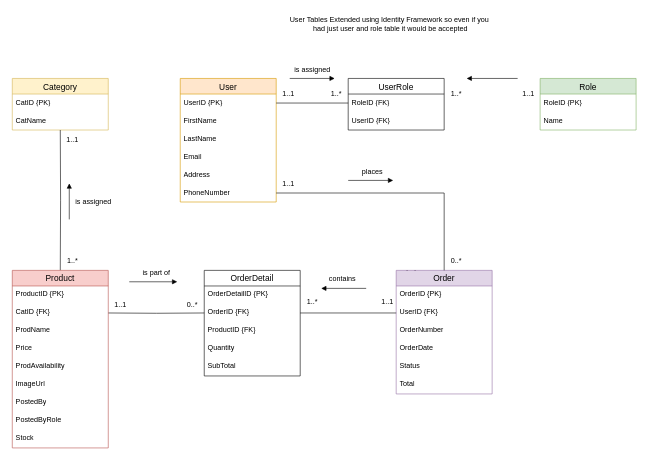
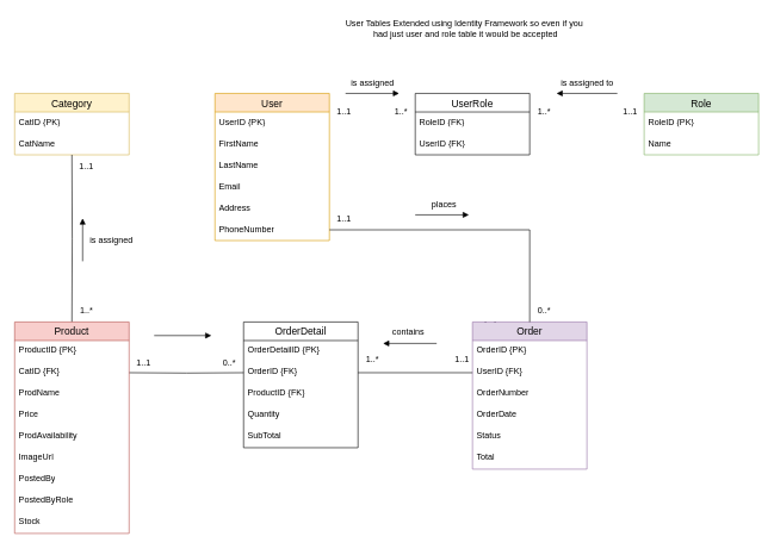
  <mxCell id="0" />
  <mxCell id="1" parent="0" />
  <mxCell id="2" value="1..1" style="text;html=1;align=center;verticalAlign=middle;resizable=0;points=[];autosize=1;strokeColor=none;fillColor=none;" vertex="1" parent="1"><mxGeometry x="180" y="493" width="40" height="30" as="geometry" /></mxCell>
  <mxCell id="3" value="1..1" style="text;html=1;align=center;verticalAlign=middle;resizable=0;points=[];autosize=1;strokeColor=none;fillColor=none;" vertex="1" parent="1"><mxGeometry x="665" y="439" width="40" height="30" as="geometry" /></mxCell>
  <mxCell id="4" value="Category" style="swimlane;fontStyle=0;childLayout=stackLayout;horizontal=1;startSize=26;horizontalStack=0;resizeParent=1;resizeParentMax=0;resizeLast=0;collapsible=1;marginBottom=0;align=center;fontSize=14;fillColor=#fff2cc;strokeColor=#d6b656;" vertex="1" parent="1"><mxGeometry x="20" y="130" width="160" height="86" as="geometry" /></mxCell>
  <mxCell id="5" value="CatID {PK}" style="text;strokeColor=none;fillColor=none;spacingLeft=4;spacingRight=4;overflow=hidden;rotatable=0;points=[[0,0.5],[1,0.5]];portConstraint=eastwest;fontSize=12;whiteSpace=wrap;html=1;" vertex="1" parent="4"><mxGeometry y="26" width="160" height="30" as="geometry" /></mxCell>
  <mxCell id="6" value="CatName" style="text;strokeColor=none;fillColor=none;spacingLeft=4;spacingRight=4;overflow=hidden;rotatable=0;points=[[0,0.5],[1,0.5]];portConstraint=eastwest;fontSize=12;whiteSpace=wrap;html=1;" vertex="1" parent="4"><mxGeometry y="56" width="160" height="30" as="geometry" /></mxCell>
  <mxCell id="7" value="Order" style="swimlane;fontStyle=0;childLayout=stackLayout;horizontal=1;startSize=26;horizontalStack=0;resizeParent=1;resizeParentMax=0;resizeLast=0;collapsible=1;marginBottom=0;align=center;fontSize=14;fillColor=#e1d5e7;strokeColor=#9673a6;" vertex="1" parent="1"><mxGeometry x="660" y="450" width="160" height="206" as="geometry" /></mxCell>
  <mxCell id="8" value="OrderID {PK}" style="text;strokeColor=none;fillColor=none;spacingLeft=4;spacingRight=4;overflow=hidden;rotatable=0;points=[[0,0.5],[1,0.5]];portConstraint=eastwest;fontSize=12;whiteSpace=wrap;html=1;" vertex="1" parent="7"><mxGeometry y="26" width="160" height="30" as="geometry" /></mxCell>
  <mxCell id="9" value="UserID {FK}" style="text;strokeColor=none;fillColor=none;spacingLeft=4;spacingRight=4;overflow=hidden;rotatable=0;points=[[0,0.5],[1,0.5]];portConstraint=eastwest;fontSize=12;whiteSpace=wrap;html=1;" vertex="1" parent="7"><mxGeometry y="56" width="160" height="30" as="geometry" /></mxCell>
  <mxCell id="10" value="OrderNumber" style="text;strokeColor=none;fillColor=none;spacingLeft=4;spacingRight=4;overflow=hidden;rotatable=0;points=[[0,0.5],[1,0.5]];portConstraint=eastwest;fontSize=12;whiteSpace=wrap;html=1;" vertex="1" parent="7"><mxGeometry y="86" width="160" height="30" as="geometry" /></mxCell>
  <mxCell id="11" value="OrderDate" style="text;strokeColor=none;fillColor=none;spacingLeft=4;spacingRight=4;overflow=hidden;rotatable=0;points=[[0,0.5],[1,0.5]];portConstraint=eastwest;fontSize=12;whiteSpace=wrap;html=1;" vertex="1" parent="7"><mxGeometry y="116" width="160" height="30" as="geometry" /></mxCell>
  <mxCell id="12" value="Status" style="text;strokeColor=none;fillColor=none;spacingLeft=4;spacingRight=4;overflow=hidden;rotatable=0;points=[[0,0.5],[1,0.5]];portConstraint=eastwest;fontSize=12;whiteSpace=wrap;html=1;" vertex="1" parent="7"><mxGeometry y="146" width="160" height="30" as="geometry" /></mxCell>
  <mxCell id="13" value="Total" style="text;strokeColor=none;fillColor=none;spacingLeft=4;spacingRight=4;overflow=hidden;rotatable=0;points=[[0,0.5],[1,0.5]];portConstraint=eastwest;fontSize=12;whiteSpace=wrap;html=1;" vertex="1" parent="7"><mxGeometry y="176" width="160" height="30" as="geometry" /></mxCell>
  <mxCell id="14" value="OrderDetail" style="swimlane;fontStyle=0;childLayout=stackLayout;horizontal=1;startSize=26;horizontalStack=0;resizeParent=1;resizeParentMax=0;resizeLast=0;collapsible=1;marginBottom=0;align=center;fontSize=14;" vertex="1" parent="1"><mxGeometry x="340" y="450" width="160" height="176" as="geometry" /></mxCell>
  <mxCell id="15" value="OrderDetailID {PK}" style="text;strokeColor=none;fillColor=none;spacingLeft=4;spacingRight=4;overflow=hidden;rotatable=0;points=[[0,0.5],[1,0.5]];portConstraint=eastwest;fontSize=12;whiteSpace=wrap;html=1;" vertex="1" parent="14"><mxGeometry y="26" width="160" height="30" as="geometry" /></mxCell>
  <mxCell id="16" value="OrderID {FK}" style="text;strokeColor=none;fillColor=none;spacingLeft=4;spacingRight=4;overflow=hidden;rotatable=0;points=[[0,0.5],[1,0.5]];portConstraint=eastwest;fontSize=12;whiteSpace=wrap;html=1;" vertex="1" parent="14"><mxGeometry y="56" width="160" height="30" as="geometry" /></mxCell>
  <mxCell id="17" value="ProductID {FK}" style="text;strokeColor=none;fillColor=none;spacingLeft=4;spacingRight=4;overflow=hidden;rotatable=0;points=[[0,0.5],[1,0.5]];portConstraint=eastwest;fontSize=12;whiteSpace=wrap;html=1;" vertex="1" parent="14"><mxGeometry y="86" width="160" height="30" as="geometry" /></mxCell>
  <mxCell id="18" value="Quantity" style="text;strokeColor=none;fillColor=none;spacingLeft=4;spacingRight=4;overflow=hidden;rotatable=0;points=[[0,0.5],[1,0.5]];portConstraint=eastwest;fontSize=12;whiteSpace=wrap;html=1;" vertex="1" parent="14"><mxGeometry y="116" width="160" height="30" as="geometry" /></mxCell>
  <mxCell id="19" value="SubTotal" style="text;strokeColor=none;fillColor=none;spacingLeft=4;spacingRight=4;overflow=hidden;rotatable=0;points=[[0,0.5],[1,0.5]];portConstraint=eastwest;fontSize=12;whiteSpace=wrap;html=1;" vertex="1" parent="14"><mxGeometry y="146" width="160" height="30" as="geometry" /></mxCell>
  <mxCell id="20" value="User" style="swimlane;fontStyle=0;childLayout=stackLayout;horizontal=1;startSize=26;horizontalStack=0;resizeParent=1;resizeParentMax=0;resizeLast=0;collapsible=1;marginBottom=0;align=center;fontSize=14;fillColor=#ffe6cc;strokeColor=#d79b00;" vertex="1" parent="1"><mxGeometry x="300" y="130" width="160" height="206" as="geometry" /></mxCell>
  <mxCell id="21" value="UserID {PK}" style="text;strokeColor=none;fillColor=none;spacingLeft=4;spacingRight=4;overflow=hidden;rotatable=0;points=[[0,0.5],[1,0.5]];portConstraint=eastwest;fontSize=12;whiteSpace=wrap;html=1;" vertex="1" parent="20"><mxGeometry y="26" width="160" height="30" as="geometry" /></mxCell>
  <mxCell id="22" value="FirstName" style="text;strokeColor=none;fillColor=none;spacingLeft=4;spacingRight=4;overflow=hidden;rotatable=0;points=[[0,0.5],[1,0.5]];portConstraint=eastwest;fontSize=12;whiteSpace=wrap;html=1;" vertex="1" parent="20"><mxGeometry y="56" width="160" height="30" as="geometry" /></mxCell>
  <mxCell id="23" value="LastName" style="text;strokeColor=none;fillColor=none;spacingLeft=4;spacingRight=4;overflow=hidden;rotatable=0;points=[[0,0.5],[1,0.5]];portConstraint=eastwest;fontSize=12;whiteSpace=wrap;html=1;" vertex="1" parent="20"><mxGeometry y="86" width="160" height="30" as="geometry" /></mxCell>
  <mxCell id="24" value="Email" style="text;strokeColor=none;fillColor=none;spacingLeft=4;spacingRight=4;overflow=hidden;rotatable=0;points=[[0,0.5],[1,0.5]];portConstraint=eastwest;fontSize=12;whiteSpace=wrap;html=1;" vertex="1" parent="20"><mxGeometry y="116" width="160" height="30" as="geometry" /></mxCell>
  <mxCell id="25" value="Address" style="text;strokeColor=none;fillColor=none;spacingLeft=4;spacingRight=4;overflow=hidden;rotatable=0;points=[[0,0.5],[1,0.5]];portConstraint=eastwest;fontSize=12;whiteSpace=wrap;html=1;" vertex="1" parent="20"><mxGeometry y="146" width="160" height="30" as="geometry" /></mxCell>
  <mxCell id="26" value="PhoneNumber" style="text;strokeColor=none;fillColor=none;spacingLeft=4;spacingRight=4;overflow=hidden;rotatable=0;points=[[0,0.5],[1,0.5]];portConstraint=eastwest;fontSize=12;whiteSpace=wrap;html=1;" vertex="1" parent="20"><mxGeometry y="176" width="160" height="30" as="geometry" /></mxCell>
  <mxCell id="27" value="Role" style="swimlane;fontStyle=0;childLayout=stackLayout;horizontal=1;startSize=26;horizontalStack=0;resizeParent=1;resizeParentMax=0;resizeLast=0;collapsible=1;marginBottom=0;align=center;fontSize=14;fillColor=#d5e8d4;strokeColor=#82b366;" vertex="1" parent="1"><mxGeometry x="900" y="130" width="160" height="86" as="geometry" /></mxCell>
  <mxCell id="28" value="RoleID {PK}" style="text;strokeColor=none;fillColor=none;spacingLeft=4;spacingRight=4;overflow=hidden;rotatable=0;points=[[0,0.5],[1,0.5]];portConstraint=eastwest;fontSize=12;whiteSpace=wrap;html=1;" vertex="1" parent="27"><mxGeometry y="26" width="160" height="30" as="geometry" /></mxCell>
  <mxCell id="29" value="Name" style="text;strokeColor=none;fillColor=none;spacingLeft=4;spacingRight=4;overflow=hidden;rotatable=0;points=[[0,0.5],[1,0.5]];portConstraint=eastwest;fontSize=12;whiteSpace=wrap;html=1;" vertex="1" parent="27"><mxGeometry y="56" width="160" height="30" as="geometry" /></mxCell>
  <mxCell id="30" style="edgeStyle=orthogonalEdgeStyle;rounded=0;orthogonalLoop=1;jettySize=auto;html=1;exitX=0.5;exitY=0;exitDx=0;exitDy=0;entryX=0.5;entryY=1;entryDx=0;entryDy=0;endArrow=none;endFill=0;" edge="1" parent="1" target="4"><mxGeometry relative="1" as="geometry"><mxPoint x="100" y="450" as="sourcePoint" /><mxPoint x="100" y="245.61" as="targetPoint" /></mxGeometry></mxCell>
  <mxCell id="31" value="User Tables Extended using Identity Framework so even if you&amp;nbsp;&lt;div&gt;had just user and role table it would be accepted&lt;/div&gt;" style="text;html=1;align=center;verticalAlign=middle;resizable=0;points=[];autosize=1;strokeColor=none;fillColor=none;" vertex="1" parent="1"><mxGeometry x="470" y="20" width="360" height="40" as="geometry" /></mxCell>
  <mxCell id="32" style="edgeStyle=orthogonalEdgeStyle;rounded=0;orthogonalLoop=1;jettySize=auto;html=1;exitX=1;exitY=0.5;exitDx=0;exitDy=0;endArrow=none;endFill=0;" edge="1" parent="1" source="16" target="9"><mxGeometry relative="1" as="geometry" /></mxCell>
  <mxCell id="33" style="edgeStyle=orthogonalEdgeStyle;rounded=0;orthogonalLoop=1;jettySize=auto;html=1;exitX=1;exitY=0.5;exitDx=0;exitDy=0;entryX=0;entryY=0.5;entryDx=0;entryDy=0;endArrow=none;endFill=0;" edge="1" parent="1" target="16"><mxGeometry relative="1" as="geometry"><mxPoint x="180" y="521" as="sourcePoint" /></mxGeometry></mxCell>
  <mxCell id="34" style="edgeStyle=orthogonalEdgeStyle;rounded=0;orthogonalLoop=1;jettySize=auto;html=1;exitX=1;exitY=0.5;exitDx=0;exitDy=0;endArrow=none;endFill=0;" edge="1" parent="1" source="26" target="7"><mxGeometry relative="1" as="geometry" /></mxCell>
  <mxCell id="35" value="UserRole" style="swimlane;fontStyle=0;childLayout=stackLayout;horizontal=1;startSize=26;horizontalStack=0;resizeParent=1;resizeParentMax=0;resizeLast=0;collapsible=1;marginBottom=0;align=center;fontSize=14;" vertex="1" parent="1"><mxGeometry x="580" y="130" width="160" height="86" as="geometry" /></mxCell>
  <mxCell id="36" value="RoleID {FK}" style="text;strokeColor=none;fillColor=none;spacingLeft=4;spacingRight=4;overflow=hidden;rotatable=0;points=[[0,0.5],[1,0.5]];portConstraint=eastwest;fontSize=12;whiteSpace=wrap;html=1;" vertex="1" parent="35"><mxGeometry y="26" width="160" height="30" as="geometry" /></mxCell>
  <mxCell id="37" value="UserID {FK}" style="text;strokeColor=none;fillColor=none;spacingLeft=4;spacingRight=4;overflow=hidden;rotatable=0;points=[[0,0.5],[1,0.5]];portConstraint=eastwest;fontSize=12;whiteSpace=wrap;html=1;" vertex="1" parent="35"><mxGeometry y="56" width="160" height="30" as="geometry" /></mxCell>
- <mxCell id="38" style="edgeStyle=orthogonalEdgeStyle;rounded=0;orthogonalLoop=1;jettySize=auto;html=1;exitX=1;exitY=0.5;exitDx=0;exitDy=0;entryX=0;entryY=0.5;entryDx=0;entryDy=0;endArrow=none;endFill=0;" edge="1" parent="1" source="21" target="36"><mxGeometry relative="1" as="geometry" /></mxCell>
  <mxCell id="39" value="" style="group" vertex="1" connectable="0" parent="1"><mxGeometry x="215" y="439" width="80" height="30" as="geometry" /></mxCell>
- <mxCell id="40" value="is part of" style="text;html=1;align=center;verticalAlign=middle;resizable=0;points=[];autosize=1;strokeColor=none;fillColor=none;" vertex="1" parent="39"><mxGeometry x="10" width="70" height="30" as="geometry" /></mxCell>
  <mxCell id="41" value="" style="endArrow=block;html=1;rounded=0;endFill=1;" edge="1" parent="39"><mxGeometry relative="1" as="geometry"><mxPoint y="30" as="sourcePoint" /><mxPoint x="80" y="30" as="targetPoint" /></mxGeometry></mxCell>
  <mxCell id="42" value="" style="group" vertex="1" connectable="0" parent="1"><mxGeometry x="535" y="450" width="75" height="30" as="geometry" /></mxCell>
  <mxCell id="43" value="contains" style="text;html=1;align=center;verticalAlign=middle;resizable=0;points=[];autosize=1;strokeColor=none;fillColor=none;" vertex="1" parent="42"><mxGeometry width="70" height="30" as="geometry" /></mxCell>
  <mxCell id="44" value="" style="endArrow=none;html=1;rounded=0;startArrow=block;startFill=1;" edge="1" parent="42"><mxGeometry relative="1" as="geometry"><mxPoint y="30" as="sourcePoint" /><mxPoint x="75" y="30" as="targetPoint" /></mxGeometry></mxCell>
  <mxCell id="45" value="" style="group" vertex="1" connectable="0" parent="1"><mxGeometry x="580" y="270" width="75" height="30" as="geometry" /></mxCell>
  <mxCell id="46" value="places" style="text;html=1;align=center;verticalAlign=middle;resizable=0;points=[];autosize=1;strokeColor=none;fillColor=none;" vertex="1" parent="45"><mxGeometry x="10" width="60" height="30" as="geometry" /></mxCell>
  <mxCell id="47" value="" style="endArrow=block;html=1;rounded=0;endFill=1;" edge="1" parent="45"><mxGeometry relative="1" as="geometry"><mxPoint y="30" as="sourcePoint" /><mxPoint x="75" y="30" as="targetPoint" /></mxGeometry></mxCell>
  <mxCell id="48" value="" style="group" vertex="1" connectable="0" parent="1"><mxGeometry x="480" y="100" width="80" height="30" as="geometry" /></mxCell>
  <mxCell id="49" value="is assigned" style="text;html=1;align=center;verticalAlign=middle;resizable=0;points=[];autosize=1;strokeColor=none;fillColor=none;" vertex="1" parent="48"><mxGeometry width="80" height="30" as="geometry" /></mxCell>
  <mxCell id="50" value="" style="endArrow=block;html=1;rounded=0;endFill=1;" edge="1" parent="48"><mxGeometry relative="1" as="geometry"><mxPoint x="2.5" y="30" as="sourcePoint" /><mxPoint x="77.5" y="30" as="targetPoint" /></mxGeometry></mxCell>
  <mxCell id="51" value="" style="group" vertex="1" connectable="0" parent="1"><mxGeometry x="770" y="100" width="100" height="30" as="geometry" /></mxCell>
+ <mxCell id="52" value="is assigned to" style="text;html=1;align=center;verticalAlign=middle;resizable=0;points=[];autosize=1;strokeColor=none;fillColor=none;" vertex="1" parent="51"><mxGeometry width="100" height="30" as="geometry" /></mxCell>
  <mxCell id="53" value="" style="endArrow=none;html=1;rounded=0;startArrow=block;startFill=1;" edge="1" parent="51"><mxGeometry relative="1" as="geometry"><mxPoint x="7.5" y="30" as="sourcePoint" /><mxPoint x="92.5" y="30" as="targetPoint" /></mxGeometry></mxCell>
  <mxCell id="54" value="0..*" style="text;html=1;align=center;verticalAlign=middle;resizable=0;points=[];autosize=1;strokeColor=none;fillColor=none;" vertex="1" parent="1"><mxGeometry x="300" y="493" width="40" height="30" as="geometry" /></mxCell>
  <mxCell id="55" value="1..*" style="text;html=1;align=center;verticalAlign=middle;resizable=0;points=[];autosize=1;strokeColor=none;fillColor=none;" vertex="1" parent="1"><mxGeometry x="500" y="487" width="40" height="30" as="geometry" /></mxCell>
  <mxCell id="56" value="1..*" style="text;html=1;align=center;verticalAlign=middle;resizable=0;points=[];autosize=1;strokeColor=none;fillColor=none;" vertex="1" parent="1"><mxGeometry x="540" y="140" width="40" height="30" as="geometry" /></mxCell>
  <mxCell id="57" value="1..*" style="text;html=1;align=center;verticalAlign=middle;resizable=0;points=[];autosize=1;strokeColor=none;fillColor=none;" vertex="1" parent="1"><mxGeometry x="740" y="140" width="40" height="30" as="geometry" /></mxCell>
  <mxCell id="58" value="1..1" style="text;html=1;align=center;verticalAlign=middle;resizable=0;points=[];autosize=1;strokeColor=none;fillColor=none;" vertex="1" parent="1"><mxGeometry x="460" y="140" width="40" height="30" as="geometry" /></mxCell>
  <mxCell id="59" value="1..1" style="text;html=1;align=center;verticalAlign=middle;resizable=0;points=[];autosize=1;strokeColor=none;fillColor=none;" vertex="1" parent="1"><mxGeometry x="860" y="140" width="40" height="30" as="geometry" /></mxCell>
  <mxCell id="60" value="1..1" style="text;html=1;align=center;verticalAlign=middle;resizable=0;points=[];autosize=1;strokeColor=none;fillColor=none;" vertex="1" parent="1"><mxGeometry x="100" y="218" width="40" height="30" as="geometry" /></mxCell>
  <mxCell id="61" value="1..*" style="text;html=1;align=center;verticalAlign=middle;resizable=0;points=[];autosize=1;strokeColor=none;fillColor=none;" vertex="1" parent="1"><mxGeometry x="100" y="420" width="40" height="30" as="geometry" /></mxCell>
  <mxCell id="62" value="0..*" style="text;html=1;align=center;verticalAlign=middle;resizable=0;points=[];autosize=1;strokeColor=none;fillColor=none;" vertex="1" parent="1"><mxGeometry x="740" y="420" width="40" height="30" as="geometry" /></mxCell>
  <mxCell id="63" value="1..1" style="text;html=1;align=center;verticalAlign=middle;resizable=0;points=[];autosize=1;strokeColor=none;fillColor=none;" vertex="1" parent="1"><mxGeometry x="460" y="290" width="40" height="30" as="geometry" /></mxCell>
  <mxCell id="64" value="Product" style="swimlane;fontStyle=0;childLayout=stackLayout;horizontal=1;startSize=26;horizontalStack=0;resizeParent=1;resizeParentMax=0;resizeLast=0;collapsible=1;marginBottom=0;align=center;fontSize=14;fillColor=#f8cecc;strokeColor=#b85450;" vertex="1" parent="1"><mxGeometry x="20" y="450" width="160" height="296" as="geometry" /></mxCell>
  <mxCell id="65" value="ProductID {PK}" style="text;strokeColor=none;fillColor=none;spacingLeft=4;spacingRight=4;overflow=hidden;rotatable=0;points=[[0,0.5],[1,0.5]];portConstraint=eastwest;fontSize=12;whiteSpace=wrap;html=1;" vertex="1" parent="64"><mxGeometry y="26" width="160" height="30" as="geometry" /></mxCell>
  <mxCell id="66" value="CatID {FK}" style="text;strokeColor=none;fillColor=none;spacingLeft=4;spacingRight=4;overflow=hidden;rotatable=0;points=[[0,0.5],[1,0.5]];portConstraint=eastwest;fontSize=12;whiteSpace=wrap;html=1;" vertex="1" parent="64"><mxGeometry y="56" width="160" height="30" as="geometry" /></mxCell>
  <mxCell id="67" value="ProdName" style="text;strokeColor=none;fillColor=none;spacingLeft=4;spacingRight=4;overflow=hidden;rotatable=0;points=[[0,0.5],[1,0.5]];portConstraint=eastwest;fontSize=12;whiteSpace=wrap;html=1;" vertex="1" parent="64"><mxGeometry y="86" width="160" height="30" as="geometry" /></mxCell>
  <mxCell id="68" value="Price" style="text;strokeColor=none;fillColor=none;spacingLeft=4;spacingRight=4;overflow=hidden;rotatable=0;points=[[0,0.5],[1,0.5]];portConstraint=eastwest;fontSize=12;whiteSpace=wrap;html=1;" vertex="1" parent="64"><mxGeometry y="116" width="160" height="30" as="geometry" /></mxCell>
  <mxCell id="69" value="ProdAvailability" style="text;strokeColor=none;fillColor=none;spacingLeft=4;spacingRight=4;overflow=hidden;rotatable=0;points=[[0,0.5],[1,0.5]];portConstraint=eastwest;fontSize=12;whiteSpace=wrap;html=1;" vertex="1" parent="64"><mxGeometry y="146" width="160" height="30" as="geometry" /></mxCell>
  <mxCell id="70" value="ImageUrl" style="text;strokeColor=none;fillColor=none;spacingLeft=4;spacingRight=4;overflow=hidden;rotatable=0;points=[[0,0.5],[1,0.5]];portConstraint=eastwest;fontSize=12;whiteSpace=wrap;html=1;" vertex="1" parent="64"><mxGeometry y="176" width="160" height="30" as="geometry" /></mxCell>
  <mxCell id="71" value="PostedBy" style="text;strokeColor=none;fillColor=none;spacingLeft=4;spacingRight=4;overflow=hidden;rotatable=0;points=[[0,0.5],[1,0.5]];portConstraint=eastwest;fontSize=12;whiteSpace=wrap;html=1;" vertex="1" parent="64"><mxGeometry y="206" width="160" height="30" as="geometry" /></mxCell>
  <mxCell id="72" value="PostedByRole" style="text;strokeColor=none;fillColor=none;spacingLeft=4;spacingRight=4;overflow=hidden;rotatable=0;points=[[0,0.5],[1,0.5]];portConstraint=eastwest;fontSize=12;whiteSpace=wrap;html=1;" vertex="1" parent="64"><mxGeometry y="236" width="160" height="30" as="geometry" /></mxCell>
  <mxCell id="73" value="Stock" style="text;strokeColor=none;fillColor=none;spacingLeft=4;spacingRight=4;overflow=hidden;rotatable=0;points=[[0,0.5],[1,0.5]];portConstraint=eastwest;fontSize=12;whiteSpace=wrap;html=1;" vertex="1" parent="64"><mxGeometry y="266" width="160" height="30" as="geometry" /></mxCell>
  <mxCell id="74" value="" style="group" vertex="1" connectable="0" parent="1"><mxGeometry x="115" y="305" width="80" height="60" as="geometry" /></mxCell>
  <mxCell id="75" value="is assigned" style="text;html=1;align=center;verticalAlign=middle;resizable=0;points=[];autosize=1;strokeColor=none;fillColor=none;" vertex="1" parent="74"><mxGeometry y="15" width="80" height="30" as="geometry" /></mxCell>
  <mxCell id="76" value="" style="endArrow=block;html=1;rounded=0;endFill=1;" edge="1" parent="74"><mxGeometry relative="1" as="geometry"><mxPoint y="60" as="sourcePoint" /><mxPoint as="targetPoint" /></mxGeometry></mxCell>
  <mxCell id="77" value="1..1" style="text;html=1;align=center;verticalAlign=middle;resizable=0;points=[];autosize=1;strokeColor=none;fillColor=none;" vertex="1" parent="1"><mxGeometry x="625" y="487" width="40" height="30" as="geometry" /></mxCell>
